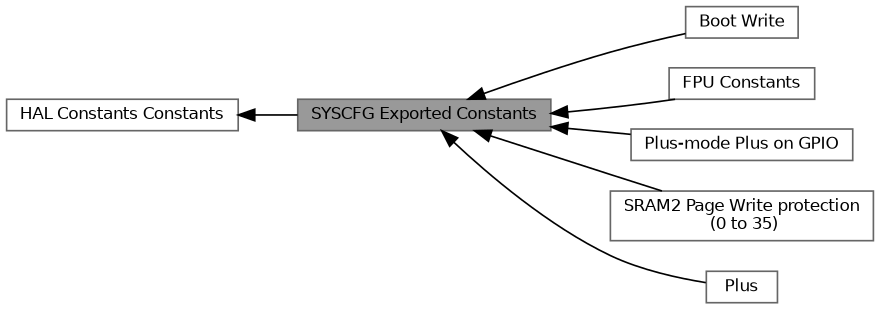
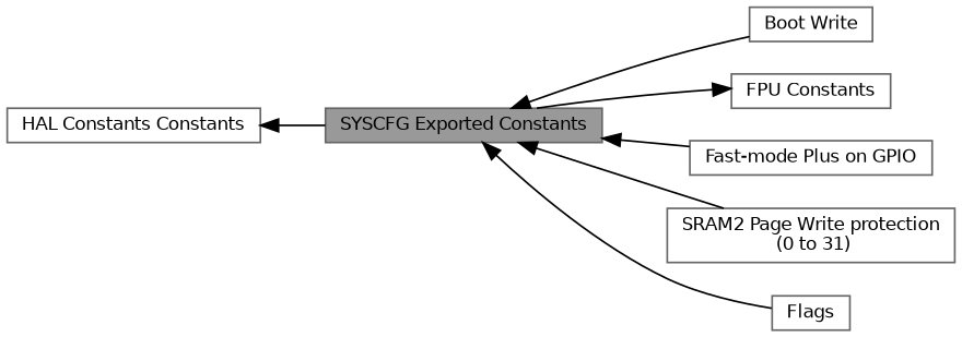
  digraph {
    rankdir=LR
    node [color=grey40 fillcolor=white fontname=Helvetica fontsize=10 shape=box style=filled]
    edge [dir=back fontname=Helvetica fontsize=10 labelfontname=Helvetica labelfontsize=10 shape=plaintext style=solid]
    n1 [height=0.2 label="HAL Constants Constants" width=0.4]
    n2 [color=gray40 fillcolor=grey60 fontcolor=black height=0.2 label="SYSCFG Exported Constants" width=0.4]
    n3 [height=0.2 label="Boot Write" width=0.4]
    n4 [height=0.2 label="FPU Constants" width=0.4]
-   n5 [height=0.2 label="Plus-mode Plus on GPIO" width=0.4]
-   n6 [height=0.2 label="SRAM2 Page Write protection\l (0 to 35)" width=0.4]
-   n7 [height=0.2 label=Plus width=0.4]
+   n5 [height=0.2 label="Fast-mode Plus on GPIO" width=0.4]
+   n6 [height=0.2 label="SRAM2 Page Write protection\l (0 to 31)" width=0.4]
+   n7 [height=0.2 label=Flags width=0.4]
    n1 -> n2
    n2 -> n3
-   n2 -> n4
+   n4 -> n2
    n2 -> n5
    n2 -> n6
    n2 -> n7
  }
